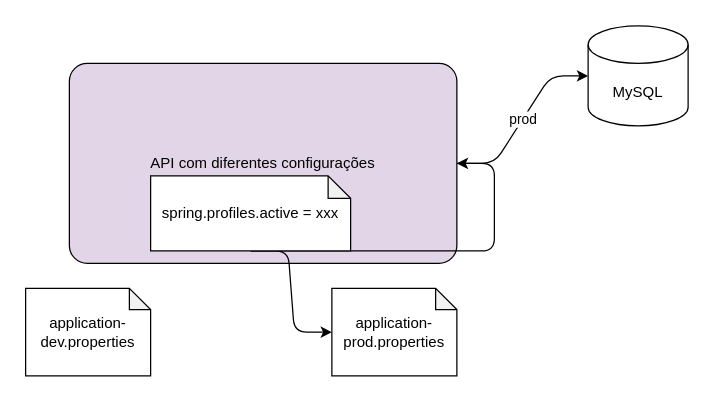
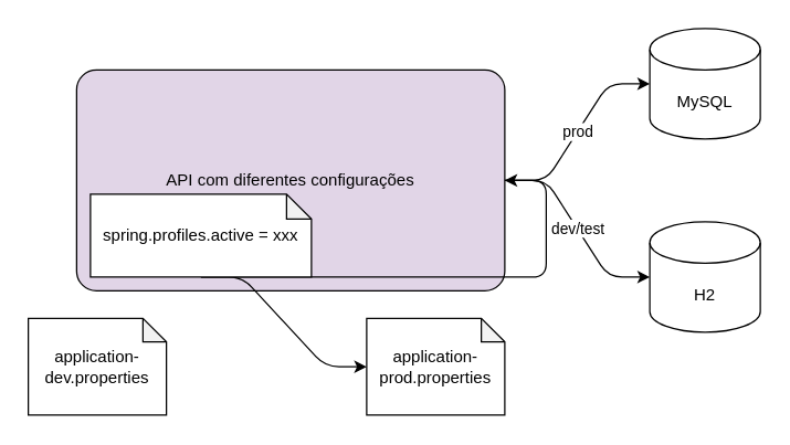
  <mxCell id="0" />
  <mxCell id="1" parent="0" />
+ <mxCell id="2" value="dev/test" style="edgeStyle=entityRelationEdgeStyle;html=1;entryX=0;entryY=0.5;entryDx=0;entryDy=0;entryPerimeter=0;" edge="1" parent="1" source="4" target="5"><mxGeometry relative="1" as="geometry" /></mxCell>
  <mxCell id="3" value="prod" style="edgeStyle=entityRelationEdgeStyle;html=1;" edge="1" parent="1" source="4" target="6"><mxGeometry relative="1" as="geometry" /></mxCell>
  <mxCell id="4" value="API com diferentes configurações" style="rounded=1;whiteSpace=wrap;html=1;arcSize=9;fillColor=#e1d5e7;" vertex="1" parent="1"><mxGeometry x="55" y="50" width="310" height="160" as="geometry" /></mxCell>
+ <mxCell id="5" value="H2" style="shape=cylinder3;whiteSpace=wrap;html=1;boundedLbl=1;backgroundOutline=1;size=15;" vertex="1" parent="1"><mxGeometry x="470" y="160" width="80" height="80" as="geometry" /></mxCell>
  <mxCell id="6" value="MySQL" style="shape=cylinder3;whiteSpace=wrap;html=1;boundedLbl=1;backgroundOutline=1;size=15;" vertex="1" parent="1"><mxGeometry x="470" y="20" width="80" height="80" as="geometry" /></mxCell>
  <mxCell id="7" value="application-dev.properties" style="shape=note;whiteSpace=wrap;html=1;backgroundOutline=1;darkOpacity=0.05;size=17;" vertex="1" parent="1"><mxGeometry x="20" y="230" width="100" height="70" as="geometry" /></mxCell>
  <mxCell id="8" value="application-prod.properties" style="shape=note;whiteSpace=wrap;html=1;backgroundOutline=1;darkOpacity=0.05;size=17;" vertex="1" parent="1"><mxGeometry x="265" y="230" width="100" height="70" as="geometry" /></mxCell>
  <mxCell id="9" style="edgeStyle=entityRelationEdgeStyle;html=1;exitX=0.5;exitY=1;exitDx=0;exitDy=0;exitPerimeter=0;entryX=0;entryY=0.5;entryDx=0;entryDy=0;entryPerimeter=0;" edge="1" parent="1" source="11" target="8"><mxGeometry relative="1" as="geometry"><mxPoint x="260" y="220" as="targetPoint" /></mxGeometry></mxCell>
  <mxCell id="10" style="edgeStyle=entityRelationEdgeStyle;html=1;exitX=0.5;exitY=1;exitDx=0;exitDy=0;exitPerimeter=0;" edge="1" parent="1" source="11" target="4"><mxGeometry relative="1" as="geometry" /></mxCell>
- <mxCell id="11" value="spring.profiles.active = xxx" style="shape=note;whiteSpace=wrap;html=1;backgroundOutline=1;darkOpacity=0.05;size=18;" vertex="1" parent="1"><mxGeometry x="120" y="140" width="160" height="60" as="geometry" /></mxCell>
+ <mxCell id="11" value="spring.profiles.active = xxx" style="shape=note;whiteSpace=wrap;html=1;backgroundOutline=1;darkOpacity=0.05;size=18;" vertex="1" parent="1"><mxGeometry x="65" y="140" width="160" height="60" as="geometry" /></mxCell>
